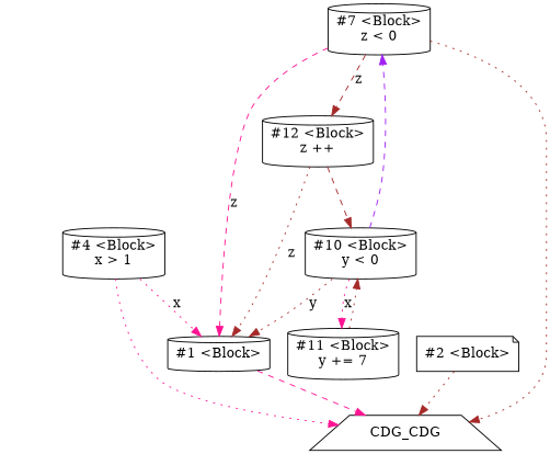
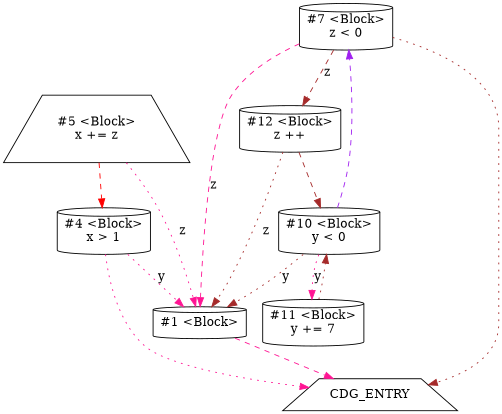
  strict digraph {
    fontname="DejaVu Serif"
    node [fontname="DejaVu Serif" shape=cylinder]
    edge [color=brown fontname="DejaVu Serif" style=dotted]
    n1 [label="#1 &lt;Block&gt;\n"]
-   CDG_ENTRY [shape=trapezium label=CDG_CDG]
+   CDG_ENTRY [shape=trapezium]
    n3 [label="#4 &lt;Block&gt;\nx > 1"]
+   n4 [label="#5 &lt;Block&gt;\nx += z" shape=trapezium]
    n5 [label="#7 &lt;Block&gt;\nz < 0"]
    n6 [label="#12 &lt;Block&gt;\nz ++"]
    n7 [label="#10 &lt;Block&gt;\ny < 0"]
    n8 [label="#11 &lt;Block&gt;\ny += 7"]
-   n9 [label="#2 &lt;Block&gt;\n" shape=note]
    n1 -> CDG_ENTRY [color=deeppink style=dashed]
-   n3 -> n1 [color=deeppink label=x]
+   n3 -> n1 [color=deeppink label=y]
    n3 -> CDG_ENTRY [color=deeppink]
+   n4 -> n1 [color=deeppink label=z]
+   n4 -> n3 [color=red style=dashed]
    n5 -> n1 [color=deeppink label=z style=dashed]
    n5 -> CDG_ENTRY
    n5 -> n6 [label=z style=dashed]
    n6 -> n1 [label=z]
    n6 -> n7 [style=dashed]
    n7 -> n1 [label=y]
    n7 -> n5 [color=purple style=dashed]
-   n7 -> n8 [color=deeppink label=x]
+   n7 -> n8 [color=deeppink label=y]
    n8 -> n7
-   n9 -> CDG_ENTRY
  }
